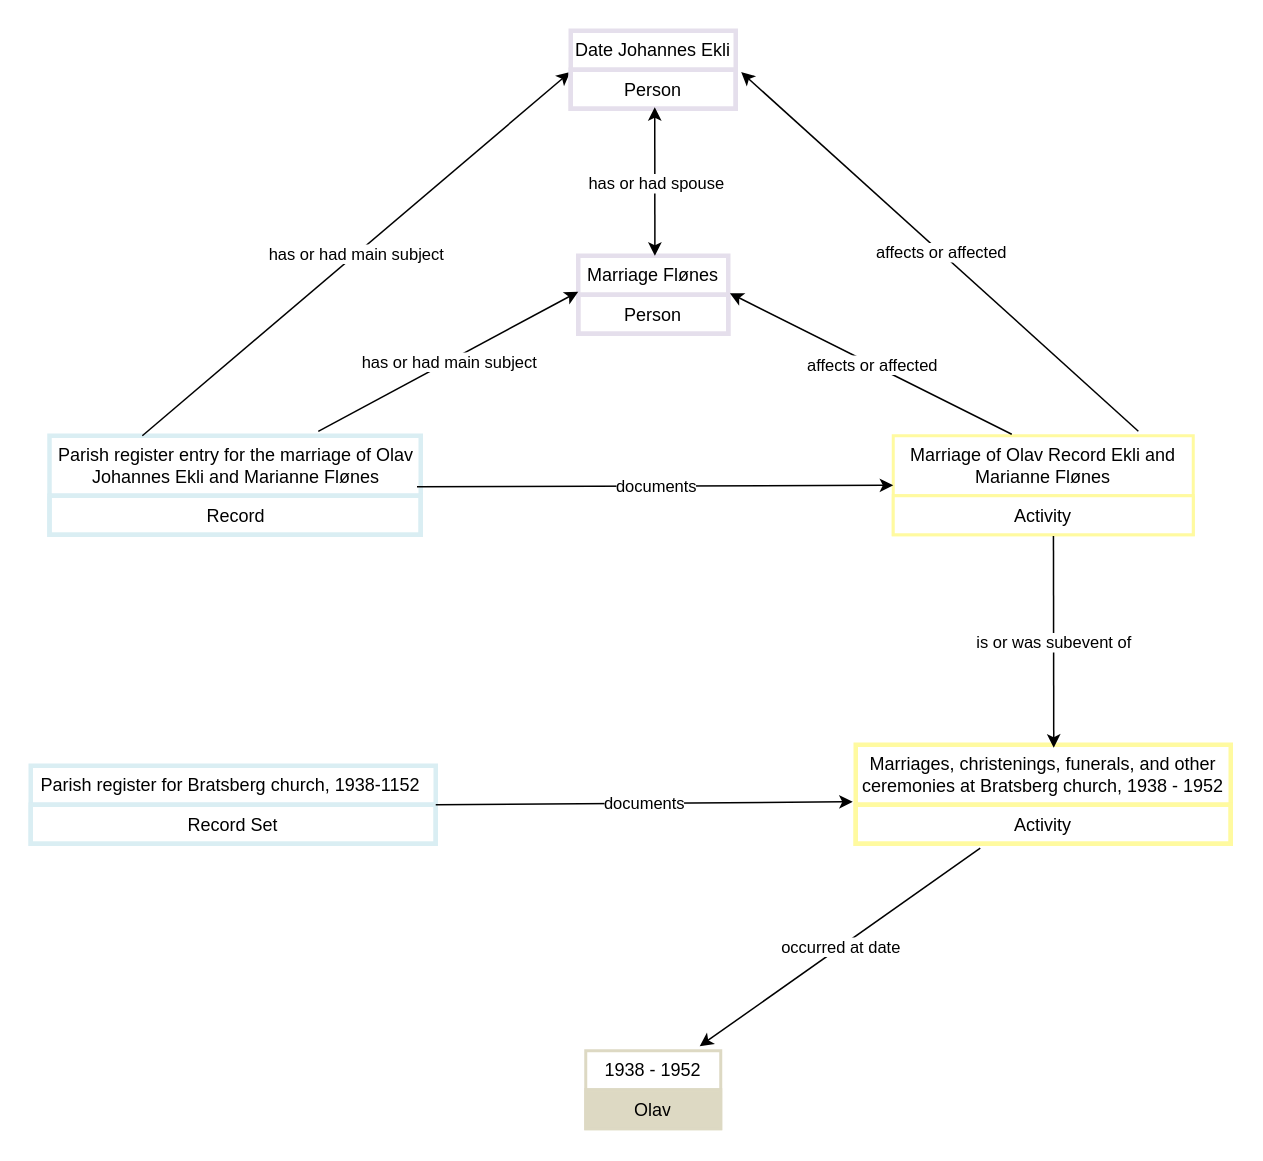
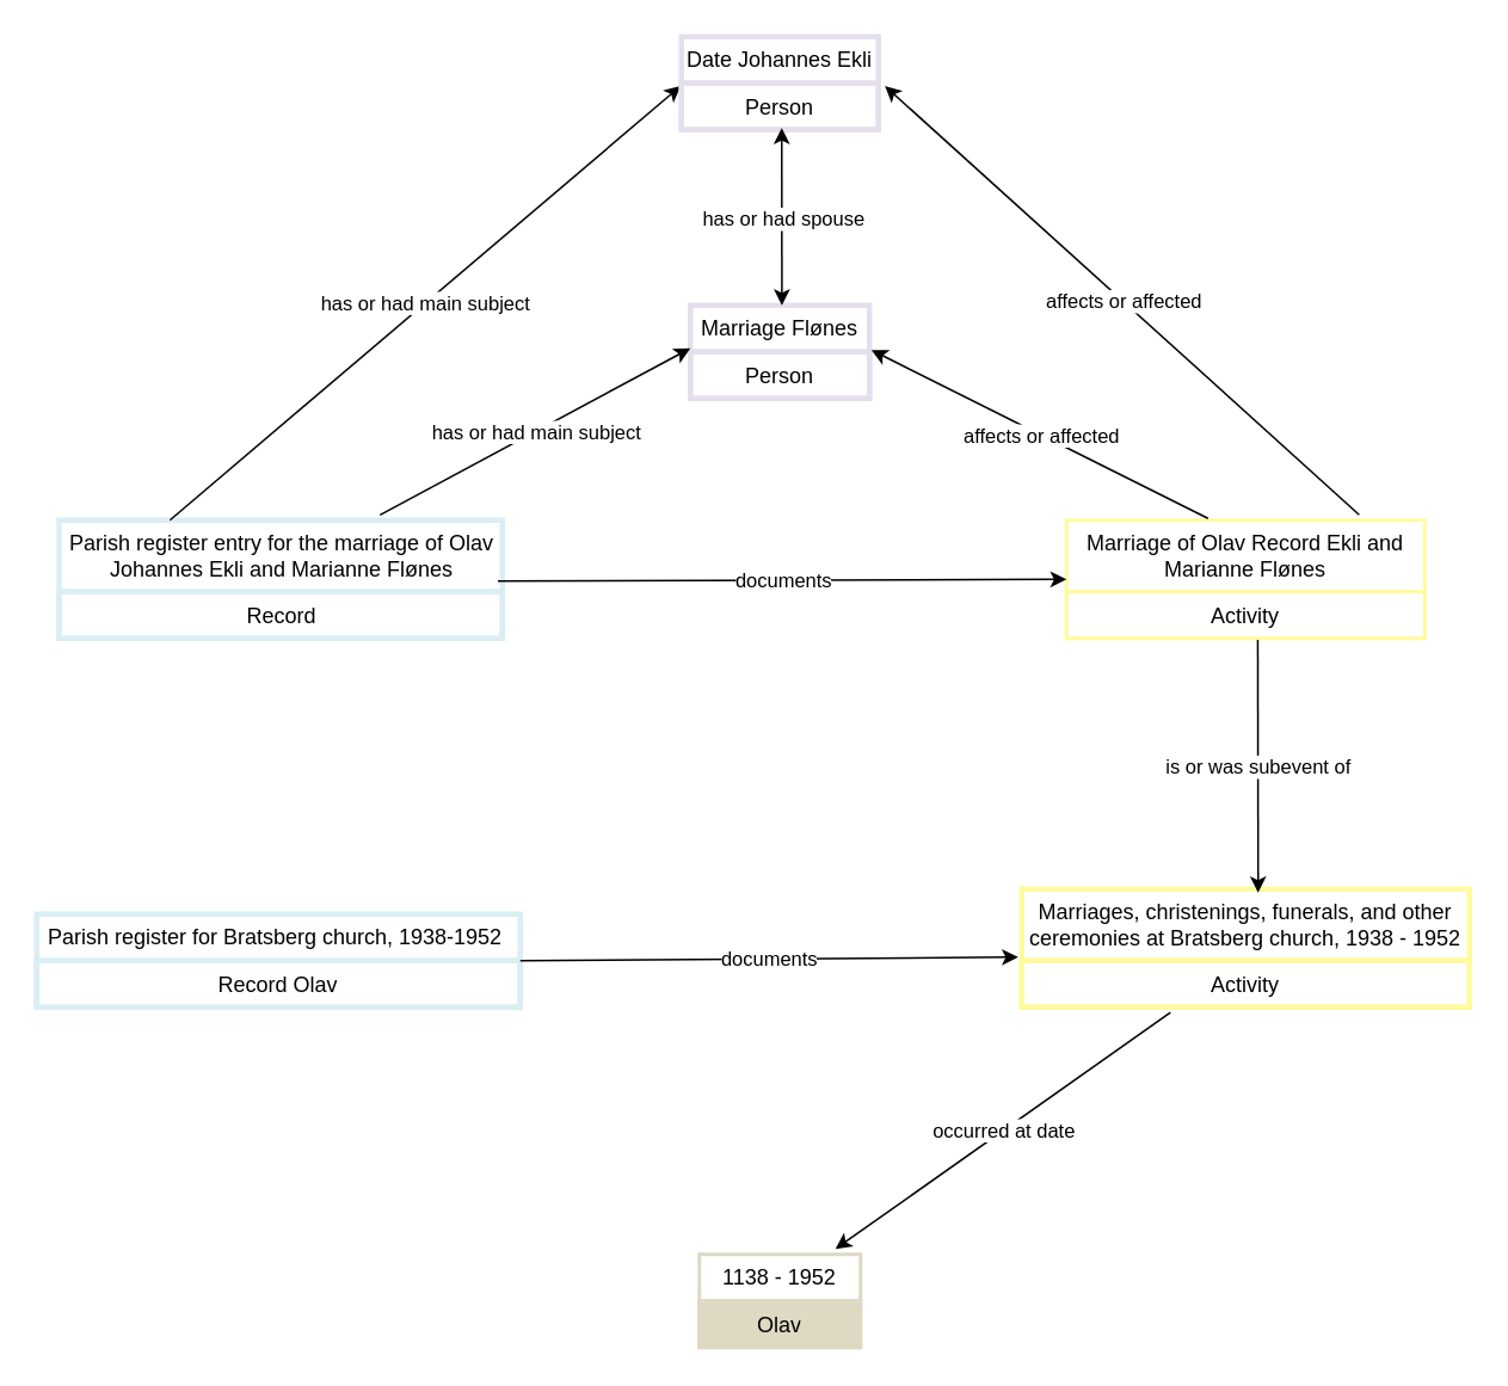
  <mxCell id="0" />
  <mxCell id="1" parent="0" />
- <mxCell id="2" value="Parish register for Bratsberg church, 1938-1152&amp;nbsp;" style="swimlane;fontStyle=0;childLayout=stackLayout;horizontal=1;startSize=26;strokeColor=#DAEEF3;strokeWidth=3;fillColor=none;horizontalStack=0;resizeParent=1;resizeParentMax=0;resizeLast=0;collapsible=1;marginBottom=0;whiteSpace=wrap;html=1;" parent="1" vertex="1"><mxGeometry x="20" y="510" width="270" height="52" as="geometry" /></mxCell>
- <mxCell id="3" value="Record Set" style="text;strokeColor=#DAEEF3;strokeWidth=3;fillColor=none;align=center;verticalAlign=top;spacingLeft=4;spacingRight=4;overflow=hidden;rotatable=0;points=[[0,0.5],[1,0.5]];portConstraint=eastwest;whiteSpace=wrap;html=1;" parent="2" vertex="1"><mxGeometry y="26" width="270" height="26" as="geometry" /></mxCell>
+ <mxCell id="2" value="Parish register for Bratsberg church, 1938-1952&amp;nbsp;" style="swimlane;fontStyle=0;childLayout=stackLayout;horizontal=1;startSize=26;strokeColor=#DAEEF3;strokeWidth=3;fillColor=none;horizontalStack=0;resizeParent=1;resizeParentMax=0;resizeLast=0;collapsible=1;marginBottom=0;whiteSpace=wrap;html=1;" parent="1" vertex="1"><mxGeometry x="20" y="510" width="270" height="52" as="geometry" /></mxCell>
+ <mxCell id="3" value="Record Olav" style="text;strokeColor=#DAEEF3;strokeWidth=3;fillColor=none;align=center;verticalAlign=top;spacingLeft=4;spacingRight=4;overflow=hidden;rotatable=0;points=[[0,0.5],[1,0.5]];portConstraint=eastwest;whiteSpace=wrap;html=1;" parent="2" vertex="1"><mxGeometry y="26" width="270" height="26" as="geometry" /></mxCell>
  <mxCell id="4" value="Marriages, christenings, funerals, and other ceremonies at Bratsberg church, 1938 - 1952" style="swimlane;fontStyle=0;childLayout=stackLayout;horizontal=1;startSize=40;strokeColor=#FFFAA0;strokeWidth=3;fillColor=none;horizontalStack=0;resizeParent=1;resizeParentMax=0;resizeLast=0;collapsible=1;marginBottom=0;whiteSpace=wrap;html=1;" parent="1" vertex="1"><mxGeometry x="570" y="496" width="250" height="66" as="geometry" /></mxCell>
  <mxCell id="5" value="Activity" style="text;strokeColor=#FFFAA0;strokeWidth=3;fillColor=none;align=center;verticalAlign=top;spacingLeft=4;spacingRight=4;overflow=hidden;rotatable=0;points=[[0,0.5],[1,0.5]];portConstraint=eastwest;whiteSpace=wrap;html=1;" parent="4" vertex="1"><mxGeometry y="40" width="250" height="26" as="geometry" /></mxCell>
  <mxCell id="6" value="" style="endArrow=classic;html=1;rounded=0;entryX=-0.008;entryY=-0.077;entryDx=0;entryDy=0;entryPerimeter=0;exitX=1;exitY=0.5;exitDx=0;exitDy=0;" parent="1" source="2" target="5" edge="1"><mxGeometry relative="1" as="geometry"><mxPoint x="400" y="450" as="sourcePoint" /><mxPoint x="597" y="450" as="targetPoint" /></mxGeometry></mxCell>
  <mxCell id="7" value="documents" style="edgeLabel;resizable=0;html=1;;align=center;verticalAlign=middle;" parent="6" connectable="0" vertex="1"><mxGeometry relative="1" as="geometry" /></mxCell>
- <mxCell id="8" value="1938 - 1952" style="swimlane;fontStyle=0;childLayout=stackLayout;horizontal=1;startSize=26;strokeColor=#DDD9C3;strokeWidth=2;fillColor=none;horizontalStack=0;resizeParent=1;resizeParentMax=0;resizeLast=0;collapsible=1;marginBottom=0;whiteSpace=wrap;html=1;" parent="1" vertex="1"><mxGeometry x="390" y="700" width="90" height="52" as="geometry" /></mxCell>
+ <mxCell id="8" value="1138 - 1952" style="swimlane;fontStyle=0;childLayout=stackLayout;horizontal=1;startSize=26;strokeColor=#DDD9C3;strokeWidth=2;fillColor=none;horizontalStack=0;resizeParent=1;resizeParentMax=0;resizeLast=0;collapsible=1;marginBottom=0;whiteSpace=wrap;html=1;" parent="1" vertex="1"><mxGeometry x="390" y="700" width="90" height="52" as="geometry" /></mxCell>
  <mxCell id="9" value="Olav" style="text;strokeColor=#DDD9C3;strokeWidth=2;fillColor=#DDD9C3;align=center;verticalAlign=top;spacingLeft=4;spacingRight=4;overflow=hidden;rotatable=0;points=[[0,0.5],[1,0.5]];portConstraint=eastwest;whiteSpace=wrap;html=1;" parent="8" vertex="1"><mxGeometry y="26" width="90" height="26" as="geometry" /></mxCell>
  <mxCell id="10" value="" style="endArrow=classic;html=1;rounded=0;exitX=0.332;exitY=1.115;exitDx=0;exitDy=0;exitPerimeter=0;entryX=0.844;entryY=-0.058;entryDx=0;entryDy=0;entryPerimeter=0;" parent="1" source="5" target="8" edge="1"><mxGeometry relative="1" as="geometry"><mxPoint x="460" y="650" as="sourcePoint" /><mxPoint x="620" y="650" as="targetPoint" /></mxGeometry></mxCell>
  <mxCell id="11" value="occurred at date" style="edgeLabel;resizable=0;html=1;;align=center;verticalAlign=middle;" parent="10" connectable="0" vertex="1"><mxGeometry relative="1" as="geometry" /></mxCell>
  <mxCell id="12" value="Parish register entry for the marriage of Olav Johannes Ekli and Marianne Flønes" style="swimlane;fontStyle=0;childLayout=stackLayout;horizontal=1;startSize=40;strokeColor=#DAEEF3;strokeWidth=3;fillColor=none;horizontalStack=0;resizeParent=1;resizeParentMax=0;resizeLast=0;collapsible=1;marginBottom=0;whiteSpace=wrap;html=1;" parent="1" vertex="1"><mxGeometry x="32.5" y="290" width="247.5" height="66" as="geometry" /></mxCell>
  <mxCell id="13" value="Record" style="text;strokeColor=#DAEEF3;strokeWidth=3;fillColor=none;align=center;verticalAlign=top;spacingLeft=4;spacingRight=4;overflow=hidden;rotatable=0;points=[[0,0.5],[1,0.5]];portConstraint=eastwest;whiteSpace=wrap;html=1;" parent="12" vertex="1"><mxGeometry y="40" width="247.5" height="26" as="geometry" /></mxCell>
  <mxCell id="14" value="Marriage of Olav Record Ekli and Marianne Flønes" style="swimlane;fontStyle=0;childLayout=stackLayout;horizontal=1;startSize=40;strokeColor=#FFFAA0;strokeWidth=2;fillColor=none;horizontalStack=0;resizeParent=1;resizeParentMax=0;resizeLast=0;collapsible=1;marginBottom=0;whiteSpace=wrap;html=1;" parent="1" vertex="1"><mxGeometry x="595" y="290" width="200" height="66" as="geometry" /></mxCell>
  <mxCell id="15" value="Activity" style="text;strokeColor=#FFFAA0;strokeWidth=2;fillColor=#FFFFFF;align=center;verticalAlign=top;spacingLeft=4;spacingRight=4;overflow=hidden;rotatable=0;points=[[0,0.5],[1,0.5]];portConstraint=eastwest;whiteSpace=wrap;html=1;" parent="14" vertex="1"><mxGeometry y="40" width="200" height="26" as="geometry" /></mxCell>
  <mxCell id="16" value="" style="endArrow=classic;html=1;rounded=0;exitX=0.534;exitY=1.034;exitDx=0;exitDy=0;exitPerimeter=0;entryX=0.528;entryY=0.03;entryDx=0;entryDy=0;entryPerimeter=0;" parent="1" source="15" target="4" edge="1"><mxGeometry relative="1" as="geometry"><mxPoint x="665" y="360" as="sourcePoint" /><mxPoint x="665" y="490" as="targetPoint" /></mxGeometry></mxCell>
  <mxCell id="17" value="is or was subevent of" style="edgeLabel;resizable=0;html=1;;align=center;verticalAlign=middle;" parent="16" connectable="0" vertex="1"><mxGeometry relative="1" as="geometry" /></mxCell>
  <mxCell id="18" value="" style="endArrow=classic;html=1;rounded=0;entryX=0;entryY=0.5;entryDx=0;entryDy=0;exitX=1;exitY=0.5;exitDx=0;exitDy=0;" parent="1" target="14" edge="1"><mxGeometry relative="1" as="geometry"><mxPoint x="277.5" y="324" as="sourcePoint" /><mxPoint x="485.5" y="322" as="targetPoint" /></mxGeometry></mxCell>
  <mxCell id="19" value="documents" style="edgeLabel;resizable=0;html=1;;align=center;verticalAlign=middle;" parent="18" connectable="0" vertex="1"><mxGeometry relative="1" as="geometry" /></mxCell>
  <mxCell id="20" value="" style="endArrow=classic;html=1;rounded=0;exitX=0.25;exitY=0;exitDx=0;exitDy=0;entryX=-0.004;entryY=0.059;entryDx=0;entryDy=0;entryPerimeter=0;" parent="1" source="12" target="23" edge="1"><mxGeometry relative="1" as="geometry"><mxPoint x="230" y="251" as="sourcePoint" /><mxPoint x="350" y="210" as="targetPoint" /></mxGeometry></mxCell>
  <mxCell id="21" value="has or had main subject" style="edgeLabel;resizable=0;html=1;;align=center;verticalAlign=middle;" parent="20" connectable="0" vertex="1"><mxGeometry relative="1" as="geometry" /></mxCell>
  <mxCell id="22" value="Date Johannes Ekli" style="swimlane;fontStyle=0;childLayout=stackLayout;horizontal=1;startSize=26;strokeColor=#E5DFEC;strokeWidth=3;fillColor=none;horizontalStack=0;resizeParent=1;resizeParentMax=0;resizeLast=0;collapsible=1;marginBottom=0;whiteSpace=wrap;html=1;" parent="1" vertex="1"><mxGeometry x="380" y="20" width="110" height="52" as="geometry" /></mxCell>
  <mxCell id="23" value="Person" style="text;strokeColor=#E5DFEC;strokeWidth=3;fillColor=none;align=center;verticalAlign=top;spacingLeft=4;spacingRight=4;overflow=hidden;rotatable=0;points=[[0,0.5],[1,0.5]];portConstraint=eastwest;whiteSpace=wrap;html=1;" parent="22" vertex="1"><mxGeometry y="26" width="110" height="26" as="geometry" /></mxCell>
  <mxCell id="24" value="Marriage Flønes" style="swimlane;fontStyle=0;childLayout=stackLayout;horizontal=1;startSize=26;strokeColor=#E5DFEC;strokeWidth=3;fillColor=none;horizontalStack=0;resizeParent=1;resizeParentMax=0;resizeLast=0;collapsible=1;marginBottom=0;whiteSpace=wrap;html=1;" parent="1" vertex="1"><mxGeometry x="385" y="170" width="100" height="52" as="geometry" /></mxCell>
  <mxCell id="25" value="Person" style="text;strokeColor=#E5DFEC;strokeWidth=3;fillColor=none;align=center;verticalAlign=top;spacingLeft=4;spacingRight=4;overflow=hidden;rotatable=0;points=[[0,0.5],[1,0.5]];portConstraint=eastwest;whiteSpace=wrap;html=1;" parent="24" vertex="1"><mxGeometry y="26" width="100" height="26" as="geometry" /></mxCell>
  <mxCell id="26" value="" style="endArrow=classic;html=1;rounded=0;exitX=0.724;exitY=-0.045;exitDx=0;exitDy=0;entryX=0;entryY=-0.077;entryDx=0;entryDy=0;entryPerimeter=0;exitPerimeter=0;" parent="1" source="12" target="25" edge="1"><mxGeometry relative="1" as="geometry"><mxPoint x="210" y="318" as="sourcePoint" /><mxPoint x="140" y="220" as="targetPoint" /></mxGeometry></mxCell>
  <mxCell id="27" value="has or had main subject" style="edgeLabel;resizable=0;html=1;;align=center;verticalAlign=middle;" parent="26" connectable="0" vertex="1"><mxGeometry relative="1" as="geometry" /></mxCell>
  <mxCell id="28" value="" style="endArrow=classic;html=1;rounded=0;startArrow=classic;startFill=1;entryX=0.509;entryY=0.962;entryDx=0;entryDy=0;entryPerimeter=0;exitX=0.511;exitY=0;exitDx=0;exitDy=0;exitPerimeter=0;" parent="1" source="24" target="23" edge="1"><mxGeometry relative="1" as="geometry"><mxPoint x="435" y="170" as="sourcePoint" /><mxPoint x="50" y="136" as="targetPoint" /></mxGeometry></mxCell>
  <mxCell id="29" value="has or had spouse" style="edgeLabel;resizable=0;html=1;;align=center;verticalAlign=middle;" parent="28" connectable="0" vertex="1"><mxGeometry relative="1" as="geometry" /></mxCell>
  <mxCell id="30" value="" style="endArrow=classic;html=1;rounded=0;exitX=0.395;exitY=-0.015;exitDx=0;exitDy=0;entryX=1.011;entryY=-0.038;entryDx=0;entryDy=0;entryPerimeter=0;exitPerimeter=0;" parent="1" source="14" target="25" edge="1"><mxGeometry relative="1" as="geometry"><mxPoint x="380" y="278" as="sourcePoint" /><mxPoint x="680" y="90" as="targetPoint" /></mxGeometry></mxCell>
  <mxCell id="31" value="affects or affected" style="edgeLabel;resizable=0;html=1;;align=center;verticalAlign=middle;" parent="30" connectable="0" vertex="1"><mxGeometry relative="1" as="geometry" /></mxCell>
  <mxCell id="32" value="" style="endArrow=classic;html=1;rounded=0;exitX=0.817;exitY=-0.046;exitDx=0;exitDy=0;entryX=1.033;entryY=0.059;entryDx=0;entryDy=0;entryPerimeter=0;exitPerimeter=0;" parent="1" source="14" target="23" edge="1"><mxGeometry relative="1" as="geometry"><mxPoint x="728" y="290" as="sourcePoint" /><mxPoint x="570" y="226" as="targetPoint" /></mxGeometry></mxCell>
  <mxCell id="33" value="affects or affected" style="edgeLabel;resizable=0;html=1;;align=center;verticalAlign=middle;" parent="32" connectable="0" vertex="1"><mxGeometry relative="1" as="geometry" /></mxCell>
